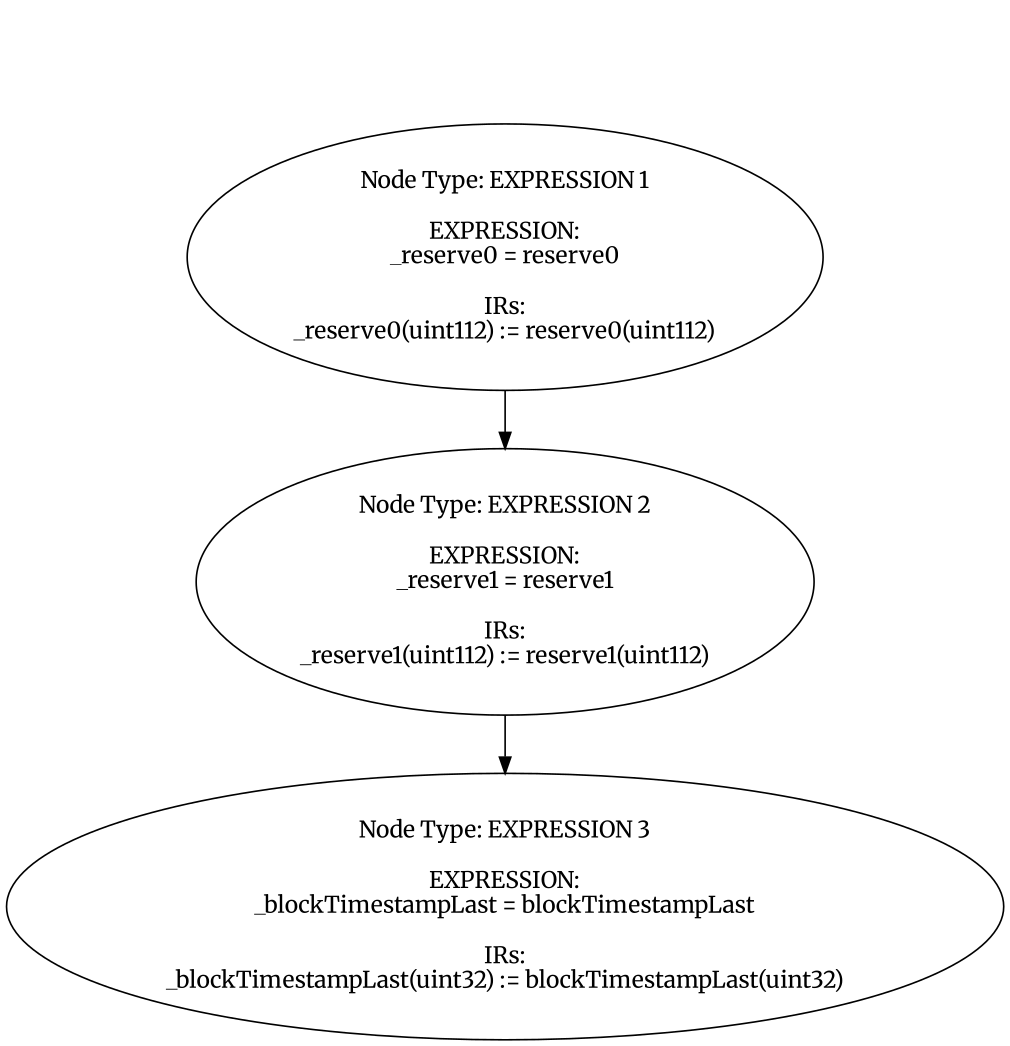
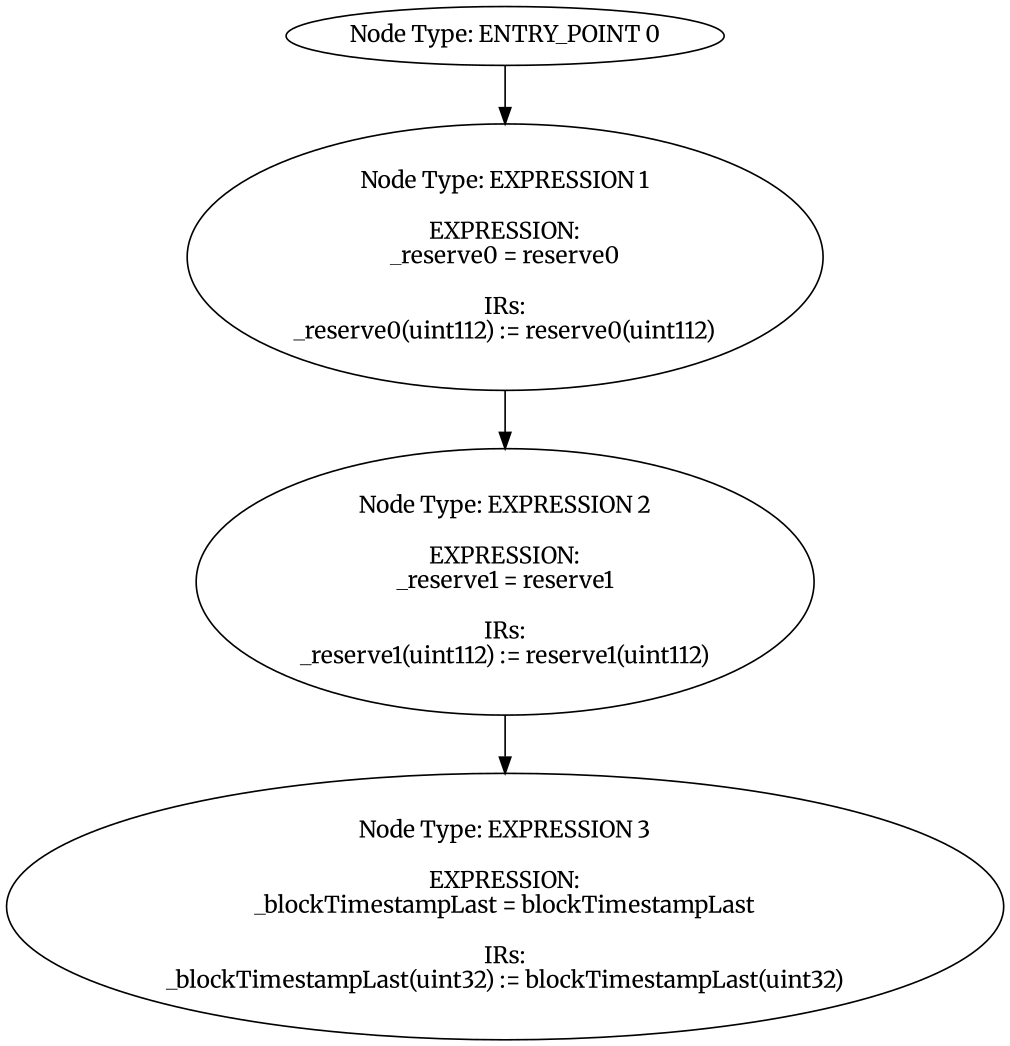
  digraph {
    fontname=Merriweather
    node [fontname=Merriweather]
    edge [fontname=Merriweather]
+   n1 [label="Node Type: ENTRY_POINT 0\n"]
    n2 [label="Node Type: EXPRESSION 1\n\nEXPRESSION:\n_reserve0 = reserve0\n\nIRs:\n_reserve0(uint112) := reserve0(uint112)"]
    n3 [label="Node Type: EXPRESSION 2\n\nEXPRESSION:\n_reserve1 = reserve1\n\nIRs:\n_reserve1(uint112) := reserve1(uint112)"]
    n4 [label="Node Type: EXPRESSION 3\n\nEXPRESSION:\n_blockTimestampLast = blockTimestampLast\n\nIRs:\n_blockTimestampLast(uint32) := blockTimestampLast(uint32)"]
+   n1 -> n2
    n2 -> n3
    n3 -> n4
  }
